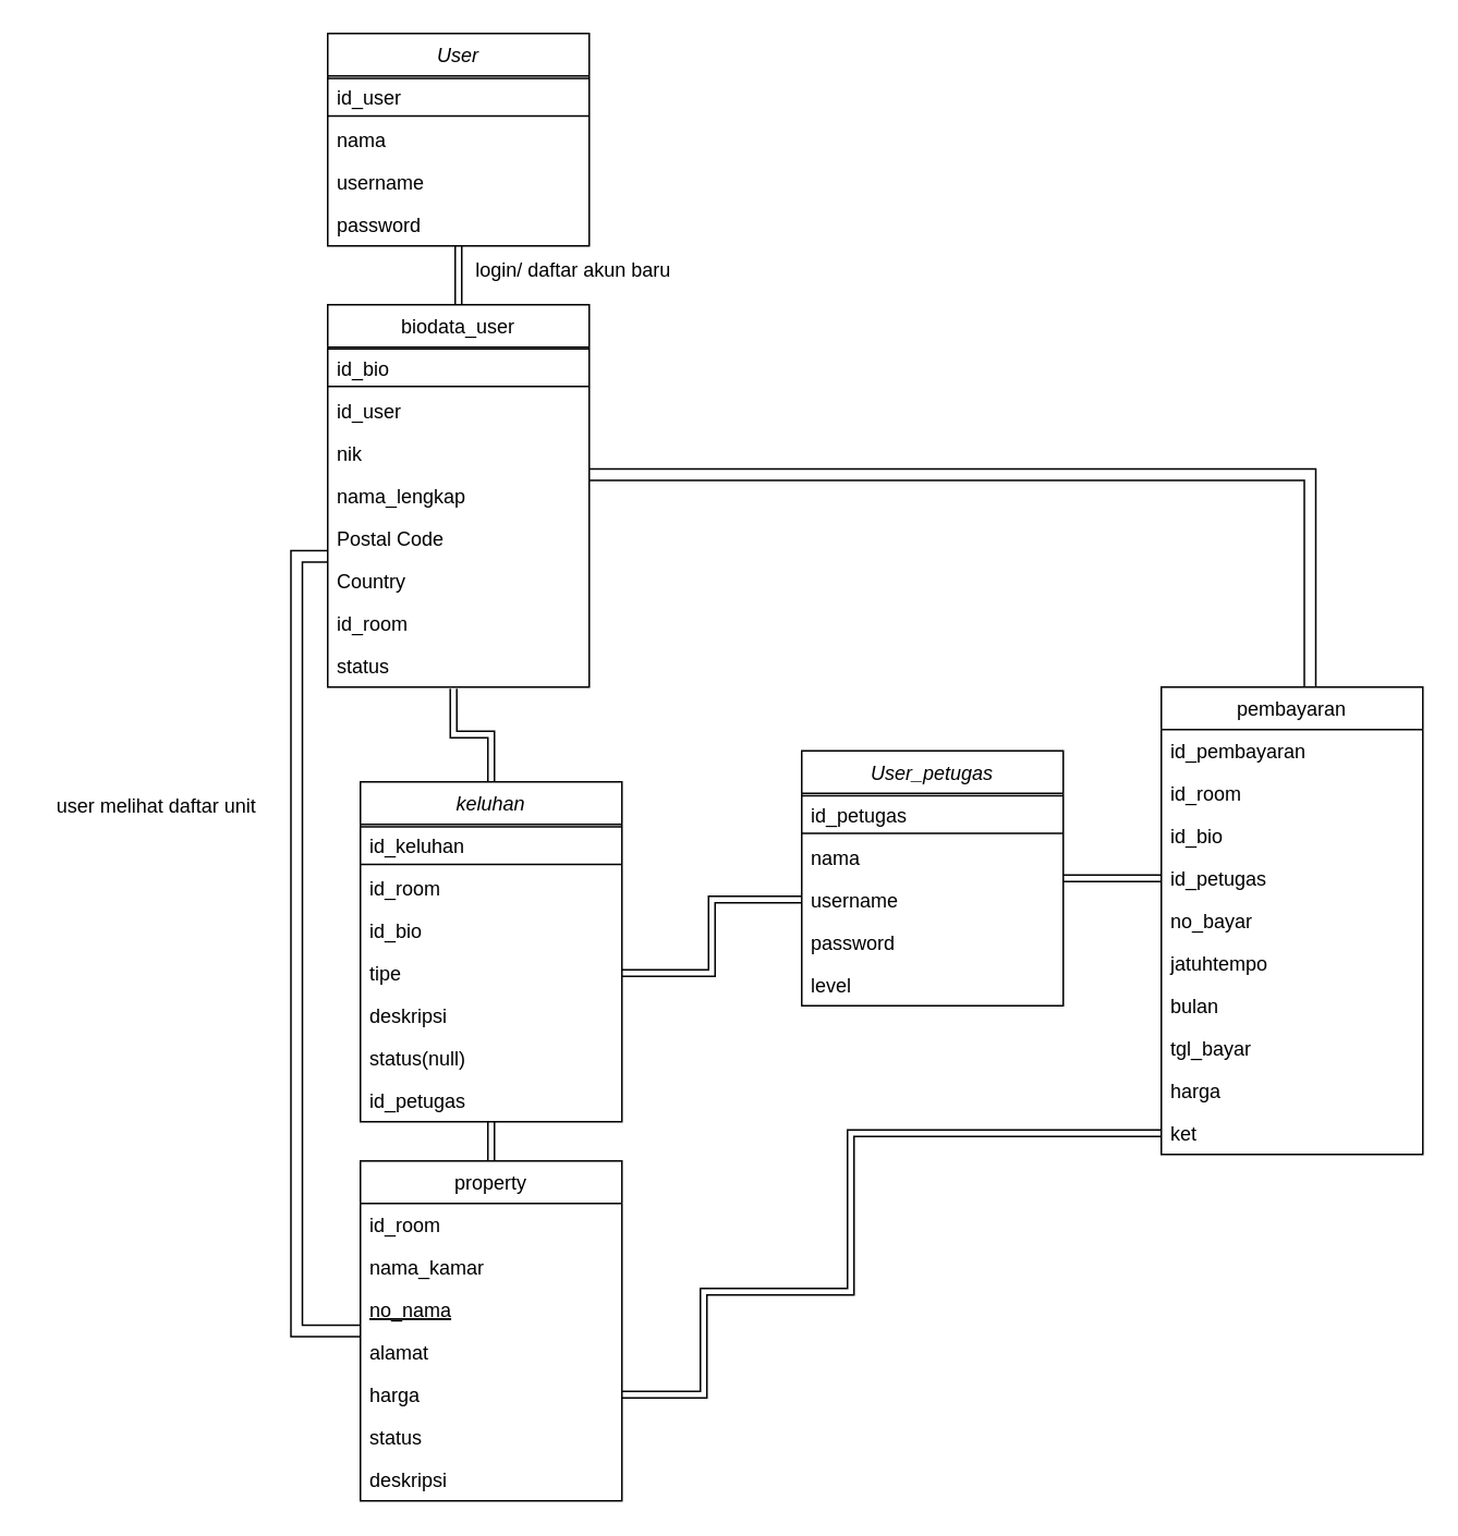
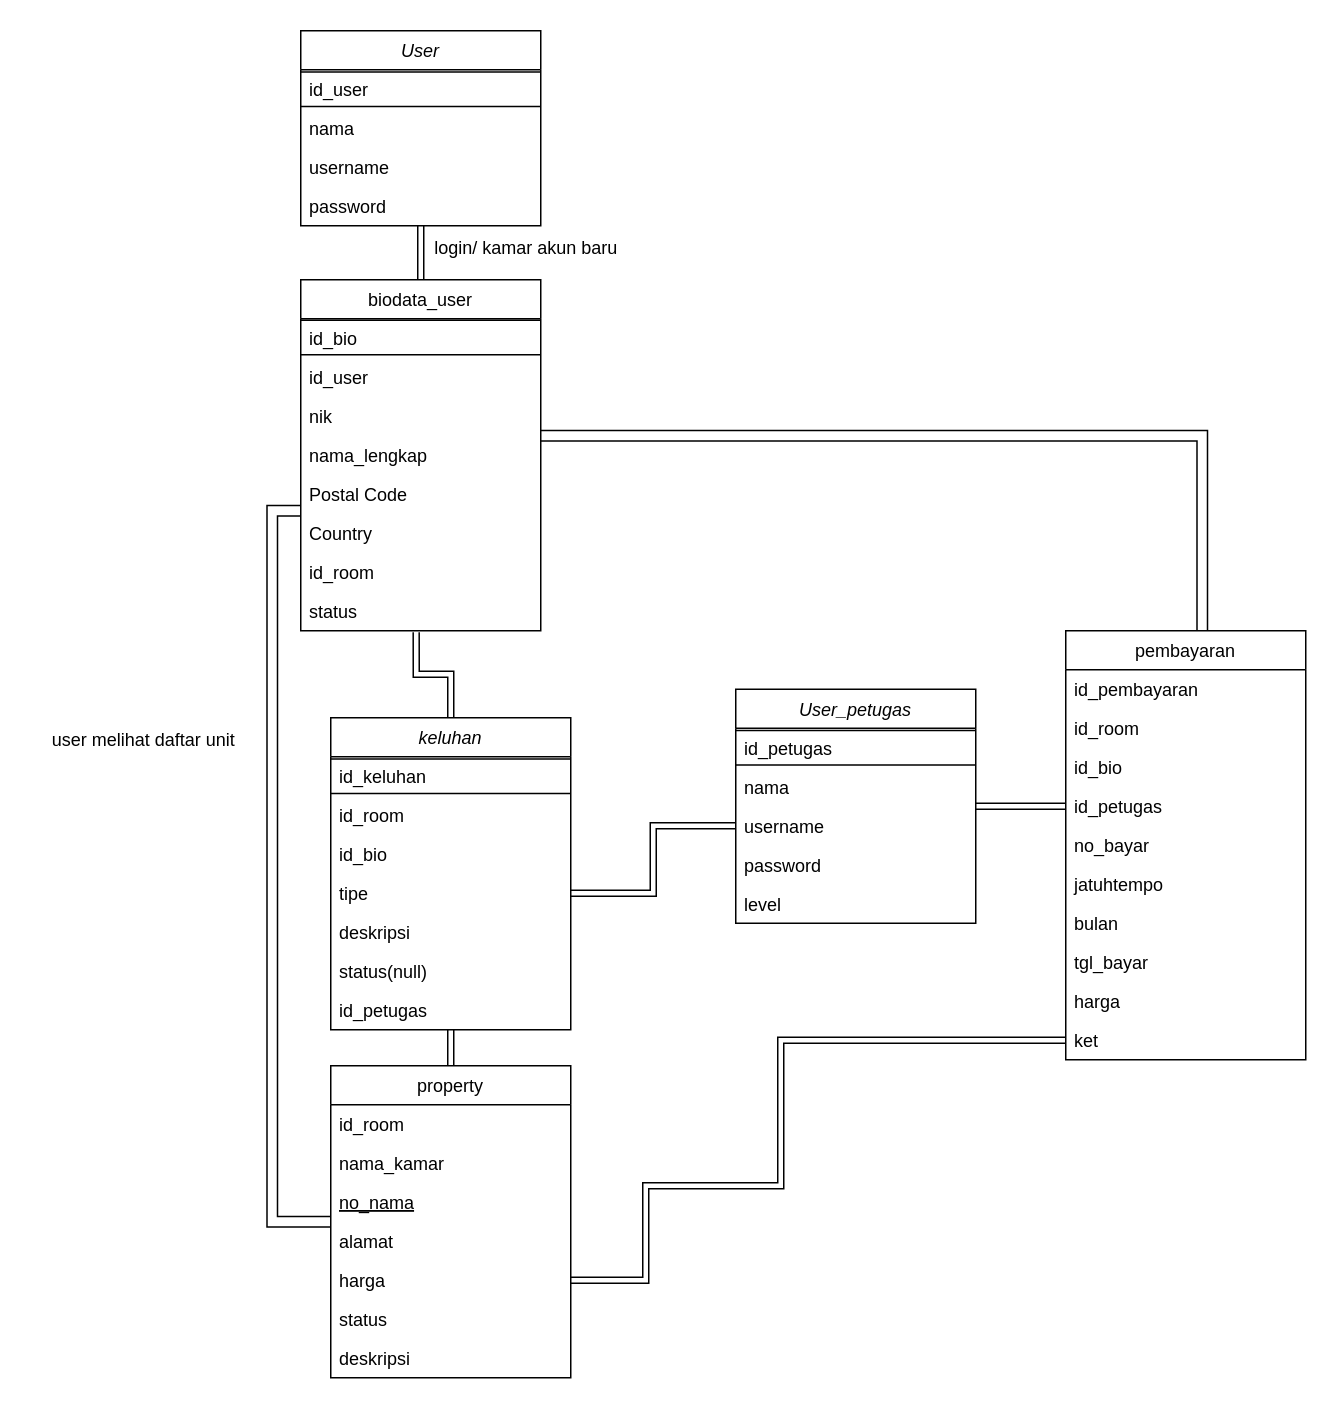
  <mxCell id="0" />
  <mxCell id="1" parent="0" />
  <mxCell id="2" style="edgeStyle=orthogonalEdgeStyle;shape=link;rounded=0;orthogonalLoop=1;jettySize=auto;html=1;width=7;" edge="1" parent="1"><mxGeometry relative="1" as="geometry"><mxPoint x="360" y="290" as="sourcePoint" /><mxPoint x="801" y="420" as="targetPoint" /><Array as="points"><mxPoint x="370" y="290" /><mxPoint x="801" y="290" /></Array></mxGeometry></mxCell>
  <mxCell id="3" style="edgeStyle=orthogonalEdgeStyle;shape=link;rounded=0;orthogonalLoop=1;jettySize=auto;html=1;" edge="1" parent="1" source="4" target="30"><mxGeometry relative="1" as="geometry" /></mxCell>
  <mxCell id="4" value="User" style="swimlane;fontStyle=2;align=center;verticalAlign=top;childLayout=stackLayout;horizontal=1;startSize=26;horizontalStack=0;resizeParent=1;resizeLast=0;collapsible=1;marginBottom=0;rounded=0;shadow=0;strokeWidth=1;" parent="1" vertex="1"><mxGeometry x="200" y="20" width="160" height="130" as="geometry"><mxRectangle x="230" y="140" width="160" height="26" as="alternateBounds" /></mxGeometry></mxCell>
  <mxCell id="5" value="id_user" style="text;align=left;verticalAlign=top;spacingLeft=4;spacingRight=4;overflow=hidden;rotatable=0;points=[[0,0.5],[1,0.5]];portConstraint=eastwest;" parent="4" vertex="1"><mxGeometry y="26" width="160" height="26" as="geometry" /></mxCell>
  <mxCell id="6" value="" style="endArrow=none;html=1;rounded=0;shape=link;entryX=1;entryY=0.5;entryDx=0;entryDy=0;width=23;exitX=0;exitY=0.5;exitDx=0;exitDy=0;" edge="1" parent="4" source="5" target="5"><mxGeometry width="50" height="50" relative="1" as="geometry"><mxPoint y="51" as="sourcePoint" /><mxPoint x="120" y="51" as="targetPoint" /></mxGeometry></mxCell>
  <mxCell id="7" value="nama" style="text;align=left;verticalAlign=top;spacingLeft=4;spacingRight=4;overflow=hidden;rotatable=0;points=[[0,0.5],[1,0.5]];portConstraint=eastwest;rounded=0;shadow=0;html=0;" parent="4" vertex="1"><mxGeometry y="52" width="160" height="26" as="geometry" /></mxCell>
  <mxCell id="8" value="username" style="text;align=left;verticalAlign=top;spacingLeft=4;spacingRight=4;overflow=hidden;rotatable=0;points=[[0,0.5],[1,0.5]];portConstraint=eastwest;" parent="4" vertex="1"><mxGeometry y="78" width="160" height="26" as="geometry" /></mxCell>
  <mxCell id="9" value="password" style="text;align=left;verticalAlign=top;spacingLeft=4;spacingRight=4;overflow=hidden;rotatable=0;points=[[0,0.5],[1,0.5]];portConstraint=eastwest;" vertex="1" parent="4"><mxGeometry y="104" width="160" height="26" as="geometry" /></mxCell>
  <mxCell id="10" style="edgeStyle=orthogonalEdgeStyle;shape=link;rounded=0;orthogonalLoop=1;jettySize=auto;html=1;width=7;" edge="1" parent="1" source="11"><mxGeometry relative="1" as="geometry"><mxPoint x="200" y="340" as="targetPoint" /><Array as="points"><mxPoint x="181" y="814" /></Array></mxGeometry></mxCell>
  <mxCell id="11" value="property" style="swimlane;fontStyle=0;align=center;verticalAlign=top;childLayout=stackLayout;horizontal=1;startSize=26;horizontalStack=0;resizeParent=1;resizeLast=0;collapsible=1;marginBottom=0;rounded=0;shadow=0;strokeWidth=1;" parent="1" vertex="1"><mxGeometry x="220" y="710" width="160" height="208" as="geometry"><mxRectangle x="130" y="380" width="160" height="26" as="alternateBounds" /></mxGeometry></mxCell>
  <mxCell id="12" value="id_room" style="text;align=left;verticalAlign=top;spacingLeft=4;spacingRight=4;overflow=hidden;rotatable=0;points=[[0,0.5],[1,0.5]];portConstraint=eastwest;" parent="11" vertex="1"><mxGeometry y="26" width="160" height="26" as="geometry" /></mxCell>
  <mxCell id="13" value="nama_kamar" style="text;align=left;verticalAlign=top;spacingLeft=4;spacingRight=4;overflow=hidden;rotatable=0;points=[[0,0.5],[1,0.5]];portConstraint=eastwest;rounded=0;shadow=0;html=0;" parent="11" vertex="1"><mxGeometry y="52" width="160" height="26" as="geometry" /></mxCell>
  <mxCell id="14" value="no_nama" style="text;align=left;verticalAlign=top;spacingLeft=4;spacingRight=4;overflow=hidden;rotatable=0;points=[[0,0.5],[1,0.5]];portConstraint=eastwest;fontStyle=4" parent="11" vertex="1"><mxGeometry y="78" width="160" height="26" as="geometry" /></mxCell>
  <mxCell id="15" value="alamat" style="text;align=left;verticalAlign=top;spacingLeft=4;spacingRight=4;overflow=hidden;rotatable=0;points=[[0,0.5],[1,0.5]];portConstraint=eastwest;" parent="11" vertex="1"><mxGeometry y="104" width="160" height="26" as="geometry" /></mxCell>
  <mxCell id="16" value="harga" style="text;align=left;verticalAlign=top;spacingLeft=4;spacingRight=4;overflow=hidden;rotatable=0;points=[[0,0.5],[1,0.5]];portConstraint=eastwest;" vertex="1" parent="11"><mxGeometry y="130" width="160" height="26" as="geometry" /></mxCell>
  <mxCell id="17" value="status" style="text;align=left;verticalAlign=top;spacingLeft=4;spacingRight=4;overflow=hidden;rotatable=0;points=[[0,0.5],[1,0.5]];portConstraint=eastwest;" vertex="1" parent="11"><mxGeometry y="156" width="160" height="26" as="geometry" /></mxCell>
  <mxCell id="18" value="deskripsi" style="text;align=left;verticalAlign=top;spacingLeft=4;spacingRight=4;overflow=hidden;rotatable=0;points=[[0,0.5],[1,0.5]];portConstraint=eastwest;" vertex="1" parent="11"><mxGeometry y="182" width="160" height="26" as="geometry" /></mxCell>
  <mxCell id="19" value="pembayaran" style="swimlane;fontStyle=0;align=center;verticalAlign=top;childLayout=stackLayout;horizontal=1;startSize=26;horizontalStack=0;resizeParent=1;resizeLast=0;collapsible=1;marginBottom=0;rounded=0;shadow=0;strokeWidth=1;" parent="1" vertex="1"><mxGeometry x="710" y="420" width="160" height="286" as="geometry"><mxRectangle x="340" y="380" width="170" height="26" as="alternateBounds" /></mxGeometry></mxCell>
  <mxCell id="20" value="id_pembayaran" style="text;align=left;verticalAlign=top;spacingLeft=4;spacingRight=4;overflow=hidden;rotatable=0;points=[[0,0.5],[1,0.5]];portConstraint=eastwest;" parent="19" vertex="1"><mxGeometry y="26" width="160" height="26" as="geometry" /></mxCell>
  <mxCell id="21" value="id_room" style="text;align=left;verticalAlign=top;spacingLeft=4;spacingRight=4;overflow=hidden;rotatable=0;points=[[0,0.5],[1,0.5]];portConstraint=eastwest;" vertex="1" parent="19"><mxGeometry y="52" width="160" height="26" as="geometry" /></mxCell>
  <mxCell id="22" value="id_bio" style="text;align=left;verticalAlign=top;spacingLeft=4;spacingRight=4;overflow=hidden;rotatable=0;points=[[0,0.5],[1,0.5]];portConstraint=eastwest;" vertex="1" parent="19"><mxGeometry y="78" width="160" height="26" as="geometry" /></mxCell>
  <mxCell id="23" value="id_petugas" style="text;align=left;verticalAlign=top;spacingLeft=4;spacingRight=4;overflow=hidden;rotatable=0;points=[[0,0.5],[1,0.5]];portConstraint=eastwest;" vertex="1" parent="19"><mxGeometry y="104" width="160" height="26" as="geometry" /></mxCell>
  <mxCell id="24" value="no_bayar" style="text;align=left;verticalAlign=top;spacingLeft=4;spacingRight=4;overflow=hidden;rotatable=0;points=[[0,0.5],[1,0.5]];portConstraint=eastwest;" vertex="1" parent="19"><mxGeometry y="130" width="160" height="26" as="geometry" /></mxCell>
  <mxCell id="25" value="jatuhtempo" style="text;align=left;verticalAlign=top;spacingLeft=4;spacingRight=4;overflow=hidden;rotatable=0;points=[[0,0.5],[1,0.5]];portConstraint=eastwest;" vertex="1" parent="19"><mxGeometry y="156" width="160" height="26" as="geometry" /></mxCell>
  <mxCell id="26" value="bulan" style="text;align=left;verticalAlign=top;spacingLeft=4;spacingRight=4;overflow=hidden;rotatable=0;points=[[0,0.5],[1,0.5]];portConstraint=eastwest;" vertex="1" parent="19"><mxGeometry y="182" width="160" height="26" as="geometry" /></mxCell>
  <mxCell id="27" value="tgl_bayar" style="text;align=left;verticalAlign=top;spacingLeft=4;spacingRight=4;overflow=hidden;rotatable=0;points=[[0,0.5],[1,0.5]];portConstraint=eastwest;" vertex="1" parent="19"><mxGeometry y="208" width="160" height="26" as="geometry" /></mxCell>
  <mxCell id="28" value="harga" style="text;align=left;verticalAlign=top;spacingLeft=4;spacingRight=4;overflow=hidden;rotatable=0;points=[[0,0.5],[1,0.5]];portConstraint=eastwest;" vertex="1" parent="19"><mxGeometry y="234" width="160" height="26" as="geometry" /></mxCell>
  <mxCell id="29" value="ket" style="text;align=left;verticalAlign=top;spacingLeft=4;spacingRight=4;overflow=hidden;rotatable=0;points=[[0,0.5],[1,0.5]];portConstraint=eastwest;" vertex="1" parent="19"><mxGeometry y="260" width="160" height="26" as="geometry" /></mxCell>
  <mxCell id="30" value="biodata_user" style="swimlane;fontStyle=0;align=center;verticalAlign=top;childLayout=stackLayout;horizontal=1;startSize=26;horizontalStack=0;resizeParent=1;resizeLast=0;collapsible=1;marginBottom=0;rounded=0;shadow=0;strokeWidth=1;" parent="1" vertex="1"><mxGeometry x="200" y="186" width="160" height="234" as="geometry"><mxRectangle x="550" y="140" width="160" height="26" as="alternateBounds" /></mxGeometry></mxCell>
  <mxCell id="31" value="id_bio" style="text;align=left;verticalAlign=top;spacingLeft=4;spacingRight=4;overflow=hidden;rotatable=0;points=[[0,0.5],[1,0.5]];portConstraint=eastwest;" parent="30" vertex="1"><mxGeometry y="26" width="160" height="26" as="geometry" /></mxCell>
  <mxCell id="32" value="" style="endArrow=none;html=1;rounded=0;shape=link;entryX=1;entryY=0.5;entryDx=0;entryDy=0;width=23;exitX=0;exitY=0.5;exitDx=0;exitDy=0;" edge="1" parent="30"><mxGeometry width="50" height="50" relative="1" as="geometry"><mxPoint y="38.5" as="sourcePoint" /><mxPoint x="160" y="38.5" as="targetPoint" /></mxGeometry></mxCell>
  <mxCell id="33" value="id_user" style="text;align=left;verticalAlign=top;spacingLeft=4;spacingRight=4;overflow=hidden;rotatable=0;points=[[0,0.5],[1,0.5]];portConstraint=eastwest;rounded=0;shadow=0;html=0;" parent="30" vertex="1"><mxGeometry y="52" width="160" height="26" as="geometry" /></mxCell>
  <mxCell id="34" value="nik" style="text;align=left;verticalAlign=top;spacingLeft=4;spacingRight=4;overflow=hidden;rotatable=0;points=[[0,0.5],[1,0.5]];portConstraint=eastwest;rounded=0;shadow=0;html=0;" parent="30" vertex="1"><mxGeometry y="78" width="160" height="26" as="geometry" /></mxCell>
  <mxCell id="35" value="nama_lengkap" style="text;align=left;verticalAlign=top;spacingLeft=4;spacingRight=4;overflow=hidden;rotatable=0;points=[[0,0.5],[1,0.5]];portConstraint=eastwest;rounded=0;shadow=0;html=0;" parent="30" vertex="1"><mxGeometry y="104" width="160" height="26" as="geometry" /></mxCell>
  <mxCell id="36" value="Postal Code" style="text;align=left;verticalAlign=top;spacingLeft=4;spacingRight=4;overflow=hidden;rotatable=0;points=[[0,0.5],[1,0.5]];portConstraint=eastwest;rounded=0;shadow=0;html=0;" parent="30" vertex="1"><mxGeometry y="130" width="160" height="26" as="geometry" /></mxCell>
  <mxCell id="37" value="Country" style="text;align=left;verticalAlign=top;spacingLeft=4;spacingRight=4;overflow=hidden;rotatable=0;points=[[0,0.5],[1,0.5]];portConstraint=eastwest;rounded=0;shadow=0;html=0;" parent="30" vertex="1"><mxGeometry y="156" width="160" height="26" as="geometry" /></mxCell>
  <mxCell id="38" value="id_room" style="text;align=left;verticalAlign=top;spacingLeft=4;spacingRight=4;overflow=hidden;rotatable=0;points=[[0,0.5],[1,0.5]];portConstraint=eastwest;" parent="30" vertex="1"><mxGeometry y="182" width="160" height="26" as="geometry" /></mxCell>
  <mxCell id="39" value="status" style="text;align=left;verticalAlign=top;spacingLeft=4;spacingRight=4;overflow=hidden;rotatable=0;points=[[0,0.5],[1,0.5]];portConstraint=eastwest;" parent="30" vertex="1"><mxGeometry y="208" width="160" height="26" as="geometry" /></mxCell>
  <mxCell id="40" style="edgeStyle=orthogonalEdgeStyle;shape=link;rounded=0;orthogonalLoop=1;jettySize=auto;html=1;entryX=0;entryY=0.5;entryDx=0;entryDy=0;" edge="1" parent="1" source="41" target="23"><mxGeometry relative="1" as="geometry" /></mxCell>
  <mxCell id="41" value="User_petugas" style="swimlane;fontStyle=2;align=center;verticalAlign=top;childLayout=stackLayout;horizontal=1;startSize=26;horizontalStack=0;resizeParent=1;resizeLast=0;collapsible=1;marginBottom=0;rounded=0;shadow=0;strokeWidth=1;" vertex="1" parent="1"><mxGeometry x="490" y="459" width="160" height="156" as="geometry"><mxRectangle x="230" y="140" width="160" height="26" as="alternateBounds" /></mxGeometry></mxCell>
  <mxCell id="42" value="id_petugas" style="text;align=left;verticalAlign=top;spacingLeft=4;spacingRight=4;overflow=hidden;rotatable=0;points=[[0,0.5],[1,0.5]];portConstraint=eastwest;" vertex="1" parent="41"><mxGeometry y="26" width="160" height="26" as="geometry" /></mxCell>
  <mxCell id="43" value="" style="endArrow=none;html=1;rounded=0;shape=link;entryX=1;entryY=0.5;entryDx=0;entryDy=0;width=23;exitX=0;exitY=0.5;exitDx=0;exitDy=0;" edge="1" parent="41" source="42" target="42"><mxGeometry width="50" height="50" relative="1" as="geometry"><mxPoint y="51" as="sourcePoint" /><mxPoint x="120" y="51" as="targetPoint" /></mxGeometry></mxCell>
  <mxCell id="44" value="nama" style="text;align=left;verticalAlign=top;spacingLeft=4;spacingRight=4;overflow=hidden;rotatable=0;points=[[0,0.5],[1,0.5]];portConstraint=eastwest;rounded=0;shadow=0;html=0;" vertex="1" parent="41"><mxGeometry y="52" width="160" height="26" as="geometry" /></mxCell>
  <mxCell id="45" value="username" style="text;align=left;verticalAlign=top;spacingLeft=4;spacingRight=4;overflow=hidden;rotatable=0;points=[[0,0.5],[1,0.5]];portConstraint=eastwest;" vertex="1" parent="41"><mxGeometry y="78" width="160" height="26" as="geometry" /></mxCell>
  <mxCell id="46" value="password" style="text;align=left;verticalAlign=top;spacingLeft=4;spacingRight=4;overflow=hidden;rotatable=0;points=[[0,0.5],[1,0.5]];portConstraint=eastwest;" vertex="1" parent="41"><mxGeometry y="104" width="160" height="26" as="geometry" /></mxCell>
  <mxCell id="47" value="level" style="text;align=left;verticalAlign=top;spacingLeft=4;spacingRight=4;overflow=hidden;rotatable=0;points=[[0,0.5],[1,0.5]];portConstraint=eastwest;" vertex="1" parent="41"><mxGeometry y="130" width="160" height="26" as="geometry" /></mxCell>
  <mxCell id="48" style="edgeStyle=orthogonalEdgeStyle;shape=link;rounded=0;orthogonalLoop=1;jettySize=auto;html=1;" edge="1" parent="1" source="16" target="29"><mxGeometry relative="1" as="geometry"><mxPoint x="430" y="876" as="sourcePoint" /><mxPoint x="520" y="720" as="targetPoint" /><Array as="points"><mxPoint x="430" y="853" /><mxPoint x="430" y="790" /><mxPoint x="520" y="790" /></Array></mxGeometry></mxCell>
  <mxCell id="49" style="edgeStyle=orthogonalEdgeStyle;shape=link;rounded=0;orthogonalLoop=1;jettySize=auto;html=1;" edge="1" parent="1" source="50" target="11"><mxGeometry relative="1" as="geometry" /></mxCell>
  <mxCell id="50" value="keluhan" style="swimlane;fontStyle=2;align=center;verticalAlign=top;childLayout=stackLayout;horizontal=1;startSize=26;horizontalStack=0;resizeParent=1;resizeLast=0;collapsible=1;marginBottom=0;rounded=0;shadow=0;strokeWidth=1;" vertex="1" parent="1"><mxGeometry x="220" y="478" width="160" height="208" as="geometry"><mxRectangle x="230" y="140" width="160" height="26" as="alternateBounds" /></mxGeometry></mxCell>
  <mxCell id="51" value="id_keluhan" style="text;align=left;verticalAlign=top;spacingLeft=4;spacingRight=4;overflow=hidden;rotatable=0;points=[[0,0.5],[1,0.5]];portConstraint=eastwest;" vertex="1" parent="50"><mxGeometry y="26" width="160" height="26" as="geometry" /></mxCell>
  <mxCell id="52" value="" style="endArrow=none;html=1;rounded=0;shape=link;entryX=1;entryY=0.5;entryDx=0;entryDy=0;width=23;exitX=0;exitY=0.5;exitDx=0;exitDy=0;" edge="1" parent="50" source="51" target="51"><mxGeometry width="50" height="50" relative="1" as="geometry"><mxPoint y="51" as="sourcePoint" /><mxPoint x="120" y="51" as="targetPoint" /></mxGeometry></mxCell>
  <mxCell id="53" value="id_room" style="text;align=left;verticalAlign=top;spacingLeft=4;spacingRight=4;overflow=hidden;rotatable=0;points=[[0,0.5],[1,0.5]];portConstraint=eastwest;rounded=0;shadow=0;html=0;" vertex="1" parent="50"><mxGeometry y="52" width="160" height="26" as="geometry" /></mxCell>
  <mxCell id="54" value="id_bio" style="text;align=left;verticalAlign=top;spacingLeft=4;spacingRight=4;overflow=hidden;rotatable=0;points=[[0,0.5],[1,0.5]];portConstraint=eastwest;" vertex="1" parent="50"><mxGeometry y="78" width="160" height="26" as="geometry" /></mxCell>
  <mxCell id="55" value="tipe" style="text;align=left;verticalAlign=top;spacingLeft=4;spacingRight=4;overflow=hidden;rotatable=0;points=[[0,0.5],[1,0.5]];portConstraint=eastwest;" vertex="1" parent="50"><mxGeometry y="104" width="160" height="26" as="geometry" /></mxCell>
  <mxCell id="56" value="deskripsi" style="text;align=left;verticalAlign=top;spacingLeft=4;spacingRight=4;overflow=hidden;rotatable=0;points=[[0,0.5],[1,0.5]];portConstraint=eastwest;" vertex="1" parent="50"><mxGeometry y="130" width="160" height="26" as="geometry" /></mxCell>
  <mxCell id="57" value="status(null)" style="text;align=left;verticalAlign=top;spacingLeft=4;spacingRight=4;overflow=hidden;rotatable=0;points=[[0,0.5],[1,0.5]];portConstraint=eastwest;" vertex="1" parent="50"><mxGeometry y="156" width="160" height="26" as="geometry" /></mxCell>
  <mxCell id="58" value="id_petugas" style="text;align=left;verticalAlign=top;spacingLeft=4;spacingRight=4;overflow=hidden;rotatable=0;points=[[0,0.5],[1,0.5]];portConstraint=eastwest;" vertex="1" parent="50"><mxGeometry y="182" width="160" height="26" as="geometry" /></mxCell>
  <mxCell id="59" style="edgeStyle=orthogonalEdgeStyle;shape=link;rounded=0;orthogonalLoop=1;jettySize=auto;html=1;entryX=0.481;entryY=1.038;entryDx=0;entryDy=0;entryPerimeter=0;" edge="1" parent="1" source="50" target="39"><mxGeometry relative="1" as="geometry" /></mxCell>
  <mxCell id="60" value="" style="edgeStyle=orthogonalEdgeStyle;shape=link;rounded=0;orthogonalLoop=1;jettySize=auto;html=1;" edge="1" parent="1" source="45" target="55"><mxGeometry relative="1" as="geometry" /></mxCell>
- <mxCell id="61" value="login/ daftar akun baru" style="text;html=1;align=center;verticalAlign=middle;resizable=0;points=[];autosize=1;strokeColor=none;fillColor=none;" vertex="1" parent="1"><mxGeometry x="280" width="140" height="30" as="geometry" y="150" /></mxCell>
+ <mxCell id="61" value="login/ kamar akun baru" style="text;html=1;align=center;verticalAlign=middle;resizable=0;points=[];autosize=1;strokeColor=none;fillColor=none;" vertex="1" parent="1"><mxGeometry x="280" width="140" height="30" as="geometry" y="150" /></mxCell>
  <mxCell id="62" value="user melihat daftar unit" style="text;html=1;align=center;verticalAlign=middle;resizable=0;points=[];autosize=1;strokeColor=none;fillColor=none;" vertex="1" parent="1"><mxGeometry x="20" y="478" width="150" height="30" as="geometry" /></mxCell>
